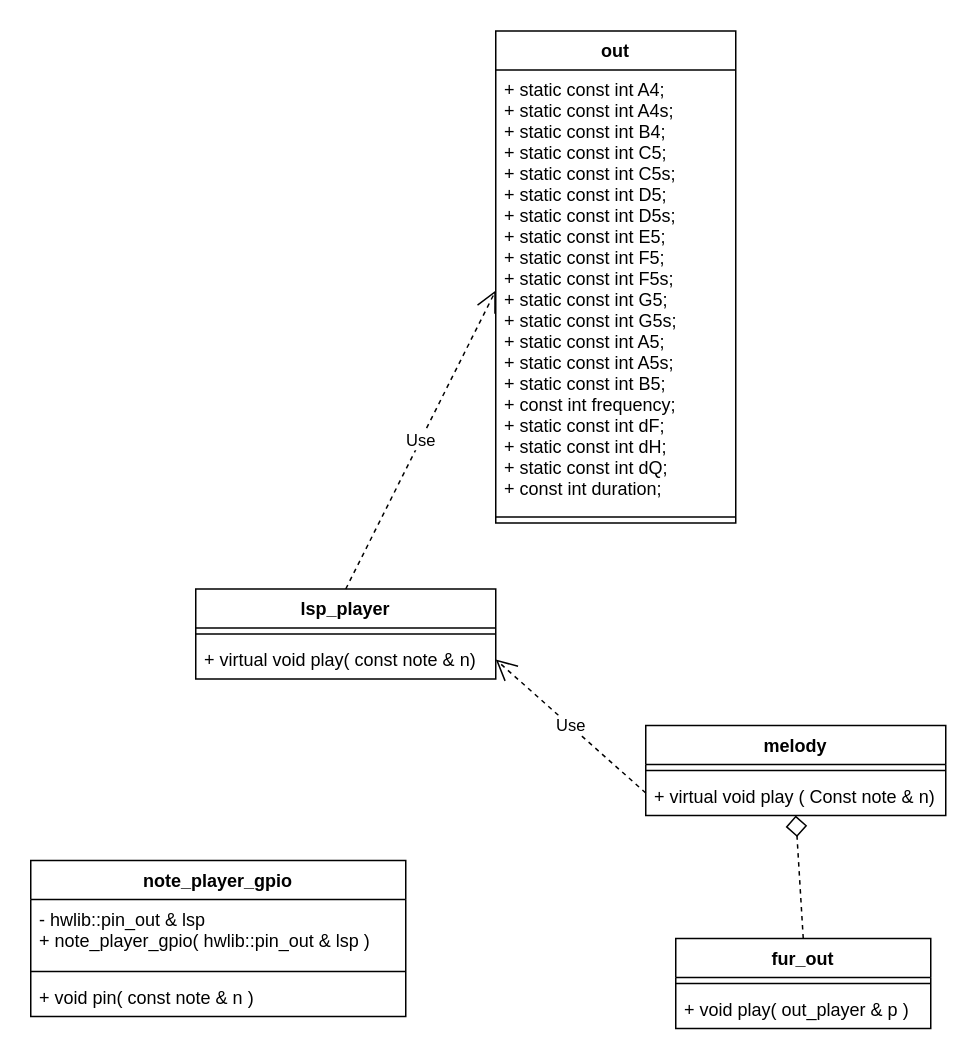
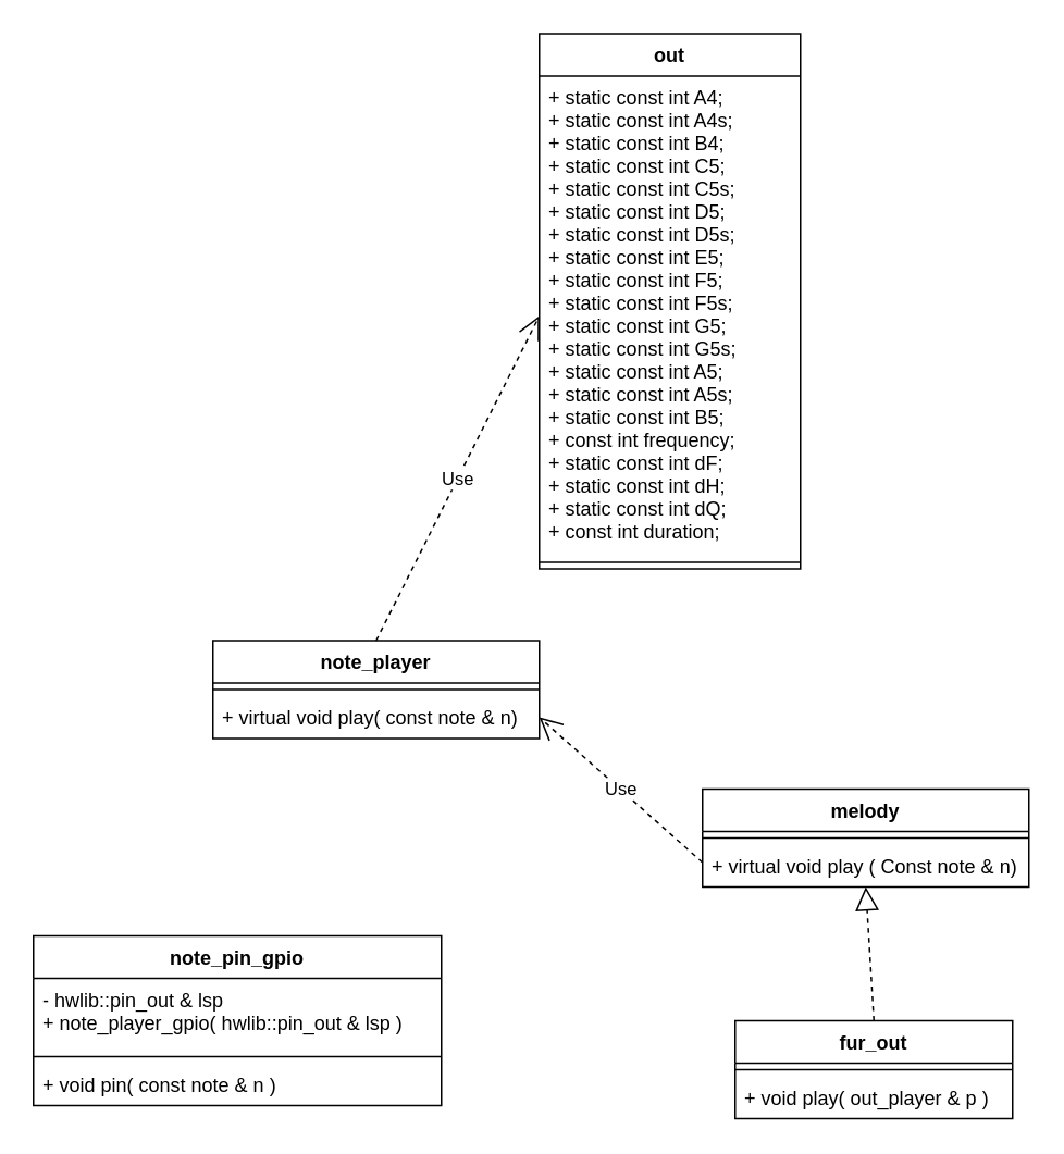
  <mxCell id="0" />
  <mxCell id="1" parent="0" />
- <mxCell id="2" value="note_player_gpio" style="swimlane;fontStyle=1;align=center;verticalAlign=top;childLayout=stackLayout;horizontal=1;startSize=26;horizontalStack=0;resizeParent=1;resizeParentMax=0;resizeLast=0;collapsible=1;marginBottom=0;" vertex="1" parent="1"><mxGeometry x="20" y="573" width="250" height="104" as="geometry" /></mxCell>
+ <mxCell id="2" value="note_pin_gpio" style="swimlane;fontStyle=1;align=center;verticalAlign=top;childLayout=stackLayout;horizontal=1;startSize=26;horizontalStack=0;resizeParent=1;resizeParentMax=0;resizeLast=0;collapsible=1;marginBottom=0;" vertex="1" parent="1"><mxGeometry x="20" y="573" width="250" height="104" as="geometry" /></mxCell>
  <mxCell id="3" value="- hwlib::pin_out &amp; lsp&#10;+ note_player_gpio( hwlib::pin_out &amp; lsp )&#10;" style="text;strokeColor=none;fillColor=none;align=left;verticalAlign=top;spacingLeft=4;spacingRight=4;overflow=hidden;rotatable=0;points=[[0,0.5],[1,0.5]];portConstraint=eastwest;" vertex="1" parent="2"><mxGeometry y="26" width="250" height="44" as="geometry" /></mxCell>
  <mxCell id="4" value="" style="line;strokeWidth=1;fillColor=none;align=left;verticalAlign=middle;spacingTop=-1;spacingLeft=3;spacingRight=3;rotatable=0;labelPosition=right;points=[];portConstraint=eastwest;" vertex="1" parent="2"><mxGeometry y="70" width="250" height="8" as="geometry" /></mxCell>
  <mxCell id="5" value="+ void pin( const note &amp; n )" style="text;strokeColor=none;fillColor=none;align=left;verticalAlign=top;spacingLeft=4;spacingRight=4;overflow=hidden;rotatable=0;points=[[0,0.5],[1,0.5]];portConstraint=eastwest;" vertex="1" parent="2"><mxGeometry y="78" width="250" height="26" as="geometry" /></mxCell>
- <mxCell id="6" value="lsp_player" style="swimlane;fontStyle=1;align=center;verticalAlign=top;childLayout=stackLayout;horizontal=1;startSize=26;horizontalStack=0;resizeParent=1;resizeParentMax=0;resizeLast=0;collapsible=1;marginBottom=0;" vertex="1" parent="1"><mxGeometry x="130" y="392" width="200" height="60" as="geometry" /></mxCell>
+ <mxCell id="6" value="note_player" style="swimlane;fontStyle=1;align=center;verticalAlign=top;childLayout=stackLayout;horizontal=1;startSize=26;horizontalStack=0;resizeParent=1;resizeParentMax=0;resizeLast=0;collapsible=1;marginBottom=0;" vertex="1" parent="1"><mxGeometry x="130" y="392" width="200" height="60" as="geometry" /></mxCell>
  <mxCell id="7" value="" style="line;strokeWidth=1;fillColor=none;align=left;verticalAlign=middle;spacingTop=-1;spacingLeft=3;spacingRight=3;rotatable=0;labelPosition=right;points=[];portConstraint=eastwest;" vertex="1" parent="6"><mxGeometry y="26" width="200" height="8" as="geometry" /></mxCell>
  <mxCell id="8" value="+ virtual void play( const note &amp; n)" style="text;strokeColor=none;fillColor=none;align=left;verticalAlign=top;spacingLeft=4;spacingRight=4;overflow=hidden;rotatable=0;points=[[0,0.5],[1,0.5]];portConstraint=eastwest;" vertex="1" parent="6"><mxGeometry y="34" width="200" height="26" as="geometry" /></mxCell>
  <mxCell id="9" value="out" style="swimlane;fontStyle=1;align=center;verticalAlign=top;childLayout=stackLayout;horizontal=1;startSize=26;horizontalStack=0;resizeParent=1;resizeParentMax=0;resizeLast=0;collapsible=1;marginBottom=0;" vertex="1" parent="1"><mxGeometry x="330" y="20" width="160" height="328" as="geometry" /></mxCell>
  <mxCell id="10" value="+ static const int A4;&#10;   + static const int A4s;&#10;   + static const int B4;&#10;   + static const int C5;&#10;   + static const int C5s;&#10;   + static const int D5;&#10;   + static const int D5s;&#10;   + static const int E5;&#10;      + static const int F5;&#10;      + static const int F5s;&#10;      + static const int G5;&#10;      + static const int G5s;&#10;      + static const int A5;&#10;      + static const int A5s;&#10;      + static const int B5;&#10;      + const int frequency;&#10;      + static const int dF;&#10;      + static const int dH;&#10;      + static const int dQ;&#10;      + const int duration;" style="text;strokeColor=none;fillColor=none;align=left;verticalAlign=top;spacingLeft=4;spacingRight=4;overflow=hidden;rotatable=0;points=[[0,0.5],[1,0.5]];portConstraint=eastwest;" vertex="1" parent="9"><mxGeometry y="26" width="160" height="294" as="geometry" /></mxCell>
  <mxCell id="11" value="" style="line;strokeWidth=1;fillColor=none;align=left;verticalAlign=middle;spacingTop=-1;spacingLeft=3;spacingRight=3;rotatable=0;labelPosition=right;points=[];portConstraint=eastwest;" vertex="1" parent="9"><mxGeometry y="320" width="160" height="8" as="geometry" /></mxCell>
  <mxCell id="12" value="Use" style="endArrow=open;endSize=12;dashed=1;html=1;entryX=0;entryY=0.5;entryDx=0;entryDy=0;exitX=0.5;exitY=0;exitDx=0;exitDy=0;" edge="1" parent="1" source="6" target="10"><mxGeometry width="160" relative="1" as="geometry"><mxPoint x="110" y="232" as="sourcePoint" /><mxPoint x="270" y="232" as="targetPoint" /></mxGeometry></mxCell>
  <mxCell id="13" value="melody" style="swimlane;fontStyle=1;align=center;verticalAlign=top;childLayout=stackLayout;horizontal=1;startSize=26;horizontalStack=0;resizeParent=1;resizeParentMax=0;resizeLast=0;collapsible=1;marginBottom=0;" vertex="1" parent="1"><mxGeometry x="430" y="483" width="200" height="60" as="geometry" /></mxCell>
  <mxCell id="14" value="" style="line;strokeWidth=1;fillColor=none;align=left;verticalAlign=middle;spacingTop=-1;spacingLeft=3;spacingRight=3;rotatable=0;labelPosition=right;points=[];portConstraint=eastwest;" vertex="1" parent="13"><mxGeometry y="26" width="200" height="8" as="geometry" /></mxCell>
  <mxCell id="15" value="+ virtual void play ( Const note &amp; n)" style="text;strokeColor=none;fillColor=none;align=left;verticalAlign=top;spacingLeft=4;spacingRight=4;overflow=hidden;rotatable=0;points=[[0,0.5],[1,0.5]];portConstraint=eastwest;" vertex="1" parent="13"><mxGeometry y="34" width="200" height="26" as="geometry" /></mxCell>
  <mxCell id="16" value="Use" style="endArrow=open;endSize=12;dashed=1;html=1;entryX=1;entryY=0.5;entryDx=0;entryDy=0;exitX=0;exitY=0.75;exitDx=0;exitDy=0;" edge="1" parent="1" source="13" target="8"><mxGeometry width="160" relative="1" as="geometry"><mxPoint x="500" y="422" as="sourcePoint" /><mxPoint x="660" y="422" as="targetPoint" /></mxGeometry></mxCell>
  <mxCell id="17" value="fur_out" style="swimlane;fontStyle=1;align=center;verticalAlign=top;childLayout=stackLayout;horizontal=1;startSize=26;horizontalStack=0;resizeParent=1;resizeParentMax=0;resizeLast=0;collapsible=1;marginBottom=0;" vertex="1" parent="1"><mxGeometry x="450" y="625" width="170" height="60" as="geometry" /></mxCell>
  <mxCell id="18" value="" style="line;strokeWidth=1;fillColor=none;align=left;verticalAlign=middle;spacingTop=-1;spacingLeft=3;spacingRight=3;rotatable=0;labelPosition=right;points=[];portConstraint=eastwest;" vertex="1" parent="17"><mxGeometry y="26" width="170" height="8" as="geometry" /></mxCell>
  <mxCell id="19" value="+ void play( out_player &amp; p )" style="text;strokeColor=none;fillColor=none;align=left;verticalAlign=top;spacingLeft=4;spacingRight=4;overflow=hidden;rotatable=0;points=[[0,0.5],[1,0.5]];portConstraint=eastwest;" vertex="1" parent="17"><mxGeometry y="34" width="170" height="26" as="geometry" /></mxCell>
- <mxCell id="20" value="" style="endArrow=diamond;dashed=1;endFill=0;endSize=12;html=1;entryX=0.5;entryY=1;entryDx=0;entryDy=0;exitX=0.5;exitY=0;exitDx=0;exitDy=0;" edge="1" parent="1" source="17" target="13"><mxGeometry width="160" relative="1" as="geometry"><mxPoint x="490" y="582" as="sourcePoint" /><mxPoint x="650" y="582" as="targetPoint" /></mxGeometry></mxCell>
+ <mxCell id="20" value="" style="endArrow=block;dashed=1;endFill=0;endSize=12;html=1;entryX=0.5;entryY=1;entryDx=0;entryDy=0;exitX=0.5;exitY=0;exitDx=0;exitDy=0;" edge="1" parent="1" source="17" target="13"><mxGeometry width="160" relative="1" as="geometry"><mxPoint x="490" y="582" as="sourcePoint" /><mxPoint x="650" y="582" as="targetPoint" /></mxGeometry></mxCell>
